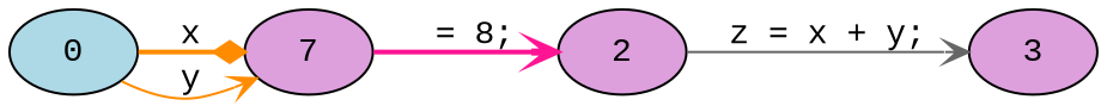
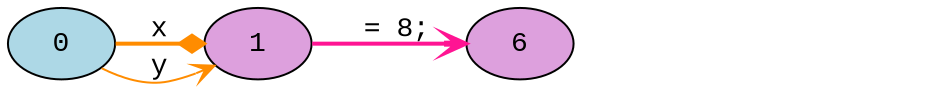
  digraph {
    fontname="Liberation Mono"
    rankdir=LR
    node [fillcolor=plum fontname="Liberation Mono" style=filled]
    edge [arrowhead=vee color=darkorange fontname="Liberation Mono" style=bold]
    0 [fillcolor=lightblue]
-   1 [label=7]
-   2
-   3
+   1
+   2 [label=6]
    0 -> 1 [arrowhead=diamond label=x]
    0 -> 1 [label=y style=solid]
    1 -> 2 [color=deeppink label=" = 8;"]
-   2 -> 3 [color=gray40 label="z = x + y;" style=solid]
  }
